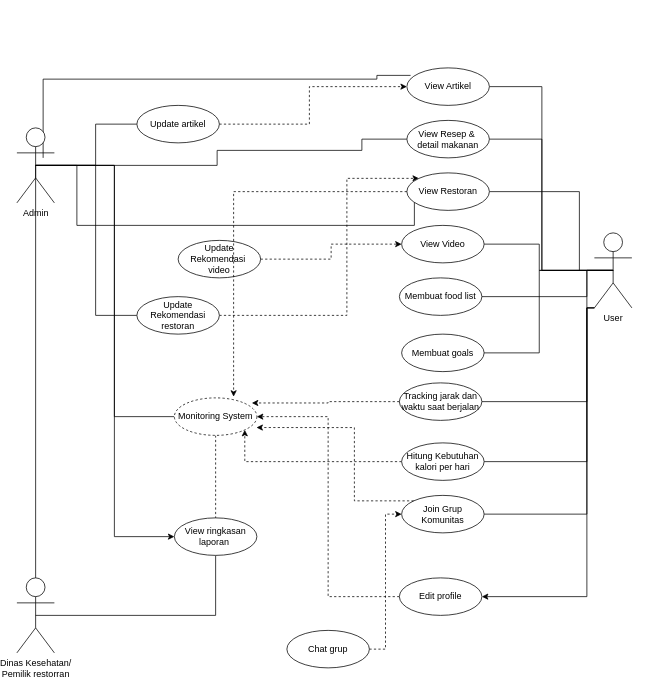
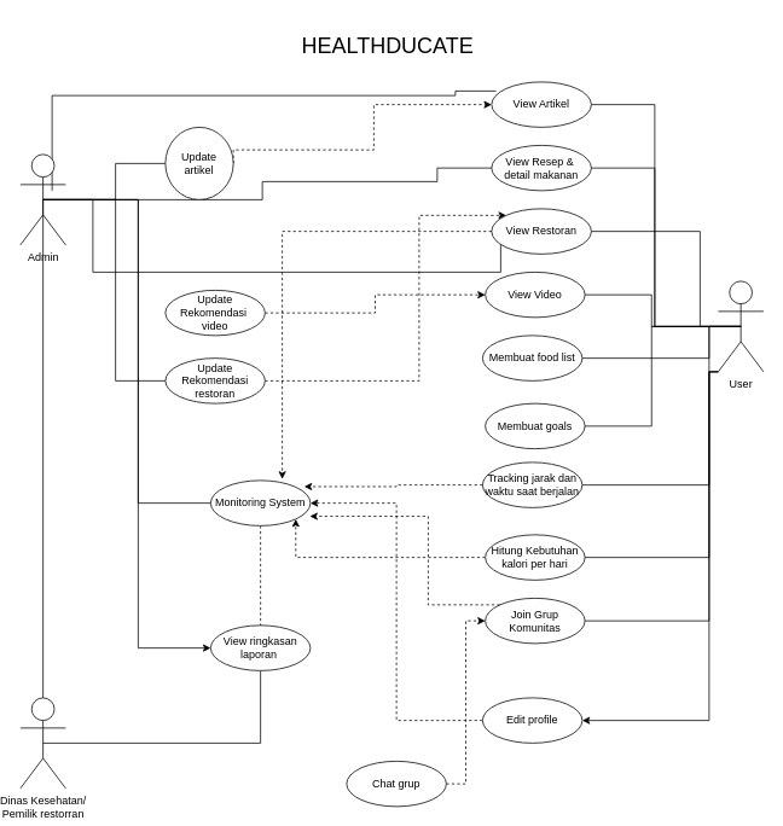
  <mxCell id="0" />
  <mxCell id="1" parent="0" />
  <mxCell id="2" style="edgeStyle=orthogonalEdgeStyle;rounded=0;orthogonalLoop=1;jettySize=auto;html=1;exitX=0.5;exitY=0.5;exitDx=0;exitDy=0;exitPerimeter=0;endArrow=none;endFill=0;" edge="1" parent="1" source="10" target="26"><mxGeometry relative="1" as="geometry" /></mxCell>
  <mxCell id="3" style="edgeStyle=orthogonalEdgeStyle;rounded=0;orthogonalLoop=1;jettySize=auto;html=1;exitX=0.5;exitY=0.5;exitDx=0;exitDy=0;exitPerimeter=0;entryX=0;entryY=0.5;entryDx=0;entryDy=0;endArrow=none;endFill=0;" edge="1" parent="1" source="10" target="29"><mxGeometry relative="1" as="geometry" /></mxCell>
  <mxCell id="4" style="edgeStyle=orthogonalEdgeStyle;rounded=0;orthogonalLoop=1;jettySize=auto;html=1;exitX=0.5;exitY=0.5;exitDx=0;exitDy=0;exitPerimeter=0;entryX=0;entryY=0.5;entryDx=0;entryDy=0;" edge="1" parent="1" source="10" target="27"><mxGeometry relative="1" as="geometry" /></mxCell>
  <mxCell id="5" style="edgeStyle=orthogonalEdgeStyle;rounded=0;orthogonalLoop=1;jettySize=auto;html=1;exitX=0.5;exitY=0.5;exitDx=0;exitDy=0;exitPerimeter=0;endArrow=none;endFill=0;" edge="1" parent="1" source="10" target="24"><mxGeometry relative="1" as="geometry" /></mxCell>
  <mxCell id="6" style="edgeStyle=orthogonalEdgeStyle;rounded=0;orthogonalLoop=1;jettySize=auto;html=1;exitX=0.5;exitY=0.5;exitDx=0;exitDy=0;exitPerimeter=0;entryX=0;entryY=0.5;entryDx=0;entryDy=0;endArrow=none;endFill=0;" edge="1" parent="1" source="10" target="33"><mxGeometry relative="1" as="geometry" /></mxCell>
  <mxCell id="7" style="edgeStyle=orthogonalEdgeStyle;rounded=0;orthogonalLoop=1;jettySize=auto;html=1;exitX=0.5;exitY=0.5;exitDx=0;exitDy=0;exitPerimeter=0;entryX=0.045;entryY=0.2;entryDx=0;entryDy=0;endArrow=none;endFill=0;entryPerimeter=0;" edge="1" parent="1" target="34"><mxGeometry relative="1" as="geometry"><mxPoint x="55" y="210" as="sourcePoint" /><mxPoint x="495" y="105" as="targetPoint" /><Array as="points"><mxPoint x="55" y="105" /><mxPoint x="500" y="105" /></Array></mxGeometry></mxCell>
  <mxCell id="8" style="edgeStyle=orthogonalEdgeStyle;rounded=0;orthogonalLoop=1;jettySize=auto;html=1;exitX=0.5;exitY=0.5;exitDx=0;exitDy=0;exitPerimeter=0;entryX=0;entryY=0.5;entryDx=0;entryDy=0;endArrow=none;endFill=0;" edge="1" parent="1" source="10" target="35"><mxGeometry relative="1" as="geometry"><Array as="points"><mxPoint x="287" y="220" /><mxPoint x="287" y="200" /><mxPoint x="480" y="200" /><mxPoint x="480" y="185" /></Array></mxGeometry></mxCell>
  <mxCell id="9" style="edgeStyle=orthogonalEdgeStyle;rounded=0;orthogonalLoop=1;jettySize=auto;html=1;exitX=0.5;exitY=0.5;exitDx=0;exitDy=0;exitPerimeter=0;endArrow=none;endFill=0;" edge="1" parent="1" source="10" target="43"><mxGeometry relative="1" as="geometry"><Array as="points"><mxPoint x="100" y="220" /><mxPoint x="100" y="300" /><mxPoint x="550" y="300" /></Array></mxGeometry></mxCell>
  <mxCell id="10" value="Admin" style="shape=umlActor;verticalLabelPosition=bottom;verticalAlign=top;html=1;outlineConnect=0;" parent="1" vertex="1"><mxGeometry x="20" y="170" width="50" height="100" as="geometry" /></mxCell>
+ <mxCell id="11" value="&lt;font style=&quot;font-size: 24px;&quot;&gt;HEALTHDUCATE&lt;/font&gt;" style="text;html=1;align=center;verticalAlign=middle;whiteSpace=wrap;rounded=0;" parent="1" vertex="1"><mxGeometry x="318" y="20" width="215" height="60" as="geometry" /></mxCell>
  <mxCell id="12" style="edgeStyle=orthogonalEdgeStyle;rounded=0;orthogonalLoop=1;jettySize=auto;html=1;exitX=0.5;exitY=0.5;exitDx=0;exitDy=0;exitPerimeter=0;entryX=1;entryY=0.5;entryDx=0;entryDy=0;endArrow=none;endFill=0;" edge="1" parent="1" source="22" target="34"><mxGeometry relative="1" as="geometry" /></mxCell>
  <mxCell id="13" style="edgeStyle=orthogonalEdgeStyle;rounded=0;orthogonalLoop=1;jettySize=auto;html=1;exitX=0;exitY=1;exitDx=0;exitDy=0;exitPerimeter=0;entryX=1;entryY=0.5;entryDx=0;entryDy=0;endArrow=none;endFill=0;" edge="1" parent="1" source="22" target="36"><mxGeometry relative="1" as="geometry"><Array as="points"><mxPoint x="780" y="535" /></Array></mxGeometry></mxCell>
  <mxCell id="14" style="edgeStyle=orthogonalEdgeStyle;rounded=0;orthogonalLoop=1;jettySize=auto;html=1;exitX=0.5;exitY=0.5;exitDx=0;exitDy=0;exitPerimeter=0;entryX=1;entryY=0.5;entryDx=0;entryDy=0;endArrow=none;endFill=0;" edge="1" parent="1" source="22" target="43"><mxGeometry relative="1" as="geometry"><Array as="points"><mxPoint x="770" y="360" /><mxPoint x="770" y="255" /></Array></mxGeometry></mxCell>
  <mxCell id="15" style="edgeStyle=orthogonalEdgeStyle;rounded=0;orthogonalLoop=1;jettySize=auto;html=1;exitX=0.5;exitY=0.5;exitDx=0;exitDy=0;exitPerimeter=0;entryX=1;entryY=0.5;entryDx=0;entryDy=0;endArrow=none;endFill=0;" edge="1" parent="1" source="22" target="46"><mxGeometry relative="1" as="geometry"><Array as="points"><mxPoint x="780" y="360" /><mxPoint x="780" y="395" /></Array></mxGeometry></mxCell>
  <mxCell id="16" style="edgeStyle=orthogonalEdgeStyle;rounded=0;orthogonalLoop=1;jettySize=auto;html=1;exitX=0;exitY=1;exitDx=0;exitDy=0;exitPerimeter=0;entryX=1;entryY=0.5;entryDx=0;entryDy=0;endArrow=none;endFill=0;" edge="1" parent="1" source="22" target="38"><mxGeometry relative="1" as="geometry"><Array as="points"><mxPoint x="780" y="615" /></Array></mxGeometry></mxCell>
  <mxCell id="17" style="edgeStyle=orthogonalEdgeStyle;rounded=0;orthogonalLoop=1;jettySize=auto;html=1;exitX=0;exitY=1;exitDx=0;exitDy=0;exitPerimeter=0;entryX=1;entryY=0.5;entryDx=0;entryDy=0;endArrow=none;endFill=0;" edge="1" parent="1" source="22" target="39"><mxGeometry relative="1" as="geometry"><Array as="points"><mxPoint x="780" y="410" /><mxPoint x="780" y="685" /></Array></mxGeometry></mxCell>
  <mxCell id="18" style="edgeStyle=orthogonalEdgeStyle;rounded=0;orthogonalLoop=1;jettySize=auto;html=1;exitX=0.5;exitY=0.5;exitDx=0;exitDy=0;exitPerimeter=0;entryX=1;entryY=0.5;entryDx=0;entryDy=0;" edge="1" parent="1" source="22" target="41"><mxGeometry relative="1" as="geometry"><Array as="points"><mxPoint x="780" y="360" /><mxPoint x="780" y="795" /></Array></mxGeometry></mxCell>
  <mxCell id="19" style="edgeStyle=orthogonalEdgeStyle;rounded=0;orthogonalLoop=1;jettySize=auto;html=1;exitX=0.5;exitY=0.5;exitDx=0;exitDy=0;exitPerimeter=0;entryX=1;entryY=0.5;entryDx=0;entryDy=0;endArrow=none;endFill=0;" edge="1" parent="1" source="22" target="42"><mxGeometry relative="1" as="geometry" /></mxCell>
  <mxCell id="20" style="edgeStyle=orthogonalEdgeStyle;rounded=0;orthogonalLoop=1;jettySize=auto;html=1;exitX=0.5;exitY=0.5;exitDx=0;exitDy=0;exitPerimeter=0;entryX=1;entryY=0.5;entryDx=0;entryDy=0;endArrow=none;endFill=0;" edge="1" parent="1" source="22" target="47"><mxGeometry relative="1" as="geometry" /></mxCell>
  <mxCell id="21" style="edgeStyle=orthogonalEdgeStyle;rounded=0;orthogonalLoop=1;jettySize=auto;html=1;exitX=0.5;exitY=0.5;exitDx=0;exitDy=0;exitPerimeter=0;entryX=1;entryY=0.5;entryDx=0;entryDy=0;endArrow=none;endFill=0;" edge="1" parent="1" source="22" target="35"><mxGeometry relative="1" as="geometry" /></mxCell>
  <mxCell id="22" value="User" style="shape=umlActor;verticalLabelPosition=bottom;verticalAlign=top;html=1;outlineConnect=0;" parent="1" vertex="1"><mxGeometry x="790" y="310" width="50" height="100" as="geometry" /></mxCell>
  <mxCell id="23" style="edgeStyle=orthogonalEdgeStyle;rounded=0;orthogonalLoop=1;jettySize=auto;html=1;exitX=0.5;exitY=0.5;exitDx=0;exitDy=0;exitPerimeter=0;entryX=0.5;entryY=1;entryDx=0;entryDy=0;endArrow=none;endFill=0;" edge="1" parent="1" source="24" target="27"><mxGeometry relative="1" as="geometry" /></mxCell>
  <mxCell id="24" value="Dinas Kesehatan/&lt;div&gt;Pemilik restorran&lt;/div&gt;" style="shape=umlActor;verticalLabelPosition=bottom;verticalAlign=top;html=1;outlineConnect=0;" parent="1" vertex="1"><mxGeometry x="20" y="770" width="50" height="100" as="geometry" /></mxCell>
  <mxCell id="25" style="edgeStyle=orthogonalEdgeStyle;rounded=0;orthogonalLoop=1;jettySize=auto;html=1;exitX=1;exitY=0.5;exitDx=0;exitDy=0;entryX=0;entryY=0.5;entryDx=0;entryDy=0;dashed=1;" edge="1" parent="1" source="26" target="34"><mxGeometry relative="1" as="geometry"><Array as="points"><mxPoint x="410" y="165" /><mxPoint x="410" y="115" /></Array></mxGeometry></mxCell>
- <mxCell id="26" value="Update artikel" style="ellipse;whiteSpace=wrap;html=1;" vertex="1" parent="1"><mxGeometry x="180" y="140" width="110" height="50" as="geometry" /></mxCell>
+ <mxCell id="26" value="Update artikel" style="ellipse;whiteSpace=wrap;html=1;" vertex="1" parent="1"><mxGeometry x="180" y="140" width="75" height="80" as="geometry" /></mxCell>
  <mxCell id="27" value="&lt;span id=&quot;docs-internal-guid-704ce56e-7fff-213f-f750-a3f7d4cb83c1&quot;&gt;&lt;span style=&quot;font-family: Arial, sans-serif; background-color: transparent; font-variant-numeric: normal; font-variant-east-asian: normal; font-variant-alternates: normal; font-variant-position: normal; vertical-align: baseline; white-space-collapse: preserve;&quot;&gt;&lt;font style=&quot;font-size: 12px;&quot;&gt;View ringkasan laporan &lt;/font&gt;&lt;/span&gt;&lt;/span&gt;" style="ellipse;whiteSpace=wrap;html=1;" vertex="1" parent="1"><mxGeometry x="230" y="690" width="110" height="50" as="geometry" /></mxCell>
  <mxCell id="28" style="edgeStyle=orthogonalEdgeStyle;rounded=0;orthogonalLoop=1;jettySize=auto;html=1;exitX=0.5;exitY=1;exitDx=0;exitDy=0;entryX=0.5;entryY=0;entryDx=0;entryDy=0;dashed=1;endArrow=none;" edge="1" parent="1" source="29" target="27"><mxGeometry relative="1" as="geometry" /></mxCell>
- <mxCell id="29" value="Monitoring System" style="ellipse;whiteSpace=wrap;html=1;dashed=1;" vertex="1" parent="1"><mxGeometry x="230" y="530" width="110" height="50" as="geometry" /></mxCell>
+ <mxCell id="29" value="Monitoring System" style="ellipse;whiteSpace=wrap;html=1;" vertex="1" parent="1"><mxGeometry x="230" y="530" width="110" height="50" as="geometry" /></mxCell>
  <mxCell id="30" style="edgeStyle=orthogonalEdgeStyle;rounded=0;orthogonalLoop=1;jettySize=auto;html=1;exitX=1;exitY=0.5;exitDx=0;exitDy=0;dashed=1;" edge="1" parent="1" source="31" target="47"><mxGeometry relative="1" as="geometry" /></mxCell>
- <mxCell id="31" value="Update Rekomendasi&amp;nbsp;&lt;div&gt;video&lt;/div&gt;" style="ellipse;whiteSpace=wrap;html=1;" vertex="1" parent="1"><mxGeometry x="235" y="320" width="110" height="50" as="geometry" /></mxCell>
+ <mxCell id="31" value="Update Rekomendasi&amp;nbsp;&lt;div&gt;video&lt;/div&gt;" style="ellipse;whiteSpace=wrap;html=1;" vertex="1" parent="1"><mxGeometry x="180" y="320" width="110" height="50" as="geometry" /></mxCell>
  <mxCell id="32" style="edgeStyle=orthogonalEdgeStyle;rounded=0;orthogonalLoop=1;jettySize=auto;html=1;exitX=1;exitY=0.5;exitDx=0;exitDy=0;entryX=0;entryY=0;entryDx=0;entryDy=0;dashed=1;" edge="1" parent="1" source="33" target="43"><mxGeometry relative="1" as="geometry"><Array as="points"><mxPoint x="460" y="420" /><mxPoint x="460" y="237" /></Array></mxGeometry></mxCell>
  <mxCell id="33" value="Update Rekomendasi restoran" style="ellipse;whiteSpace=wrap;html=1;" vertex="1" parent="1"><mxGeometry x="180" y="395" width="110" height="50" as="geometry" /></mxCell>
  <mxCell id="34" value="View Artikel" style="ellipse;whiteSpace=wrap;html=1;" vertex="1" parent="1"><mxGeometry x="540" y="90" width="110" height="50" as="geometry" /></mxCell>
  <mxCell id="35" value="View Resep &amp;amp;&amp;nbsp;&lt;div&gt;detail makanan&lt;/div&gt;" style="ellipse;whiteSpace=wrap;html=1;" vertex="1" parent="1"><mxGeometry x="540" y="160" width="110" height="50" as="geometry" /></mxCell>
  <mxCell id="36" value="Tracking jarak dan waktu saat berjalan" style="ellipse;whiteSpace=wrap;html=1;" vertex="1" parent="1"><mxGeometry x="530" y="510" width="110" height="50" as="geometry" /></mxCell>
  <mxCell id="37" style="edgeStyle=orthogonalEdgeStyle;rounded=0;orthogonalLoop=1;jettySize=auto;html=1;exitX=0;exitY=0.5;exitDx=0;exitDy=0;entryX=1;entryY=1;entryDx=0;entryDy=0;dashed=1;" edge="1" parent="1" source="38" target="29"><mxGeometry relative="1" as="geometry" /></mxCell>
  <mxCell id="38" value="Hitung Kebutuhan kalori per hari" style="ellipse;whiteSpace=wrap;html=1;" vertex="1" parent="1"><mxGeometry x="533" y="590" width="110" height="50" as="geometry" /></mxCell>
  <mxCell id="39" value="Join Grup Komunitas" style="ellipse;whiteSpace=wrap;html=1;" vertex="1" parent="1"><mxGeometry x="533" y="660" width="110" height="50" as="geometry" /></mxCell>
  <mxCell id="40" style="edgeStyle=orthogonalEdgeStyle;rounded=0;orthogonalLoop=1;jettySize=auto;html=1;exitX=0;exitY=0.5;exitDx=0;exitDy=0;entryX=1;entryY=0.5;entryDx=0;entryDy=0;dashed=1;" edge="1" parent="1" source="41" target="29"><mxGeometry relative="1" as="geometry" /></mxCell>
  <mxCell id="41" value="Edit profile" style="ellipse;whiteSpace=wrap;html=1;" vertex="1" parent="1"><mxGeometry x="530" y="770" width="110" height="50" as="geometry" /></mxCell>
  <mxCell id="42" value="Membuat goals" style="ellipse;whiteSpace=wrap;html=1;" vertex="1" parent="1"><mxGeometry x="533" y="445" width="110" height="50" as="geometry" /></mxCell>
  <mxCell id="43" value="View Restoran" style="ellipse;whiteSpace=wrap;html=1;" vertex="1" parent="1"><mxGeometry x="540" y="230" width="110" height="50" as="geometry" /></mxCell>
  <mxCell id="44" style="edgeStyle=orthogonalEdgeStyle;rounded=0;orthogonalLoop=1;jettySize=auto;html=1;exitX=1;exitY=0.5;exitDx=0;exitDy=0;entryX=0;entryY=0.5;entryDx=0;entryDy=0;dashed=1;" edge="1" parent="1" source="45" target="39"><mxGeometry relative="1" as="geometry" /></mxCell>
  <mxCell id="45" value="Chat grup" style="ellipse;whiteSpace=wrap;html=1;" vertex="1" parent="1"><mxGeometry x="380" y="840" width="110" height="50" as="geometry" /></mxCell>
  <mxCell id="46" value="Membuat food list" style="ellipse;whiteSpace=wrap;html=1;" vertex="1" parent="1"><mxGeometry x="530" y="370" width="110" height="50" as="geometry" /></mxCell>
  <mxCell id="47" value="View Video" style="ellipse;whiteSpace=wrap;html=1;" vertex="1" parent="1"><mxGeometry x="533" y="300" width="110" height="50" as="geometry" /></mxCell>
  <mxCell id="48" style="edgeStyle=orthogonalEdgeStyle;rounded=0;orthogonalLoop=1;jettySize=auto;html=1;exitX=0;exitY=0.5;exitDx=0;exitDy=0;entryX=0.939;entryY=0.136;entryDx=0;entryDy=0;entryPerimeter=0;dashed=1;" edge="1" parent="1" source="36" target="29"><mxGeometry relative="1" as="geometry" /></mxCell>
  <mxCell id="49" style="edgeStyle=orthogonalEdgeStyle;rounded=0;orthogonalLoop=1;jettySize=auto;html=1;exitX=0;exitY=0.5;exitDx=0;exitDy=0;entryX=0.718;entryY=-0.031;entryDx=0;entryDy=0;entryPerimeter=0;dashed=1;" edge="1" parent="1" source="43" target="29"><mxGeometry relative="1" as="geometry" /></mxCell>
  <mxCell id="50" style="edgeStyle=orthogonalEdgeStyle;rounded=0;orthogonalLoop=1;jettySize=auto;html=1;exitX=0;exitY=0;exitDx=0;exitDy=0;entryX=0.995;entryY=0.791;entryDx=0;entryDy=0;entryPerimeter=0;dashed=1;" edge="1" parent="1" source="39" target="29"><mxGeometry relative="1" as="geometry"><Array as="points"><mxPoint x="470" y="667" /><mxPoint x="470" y="570" /></Array></mxGeometry></mxCell>
